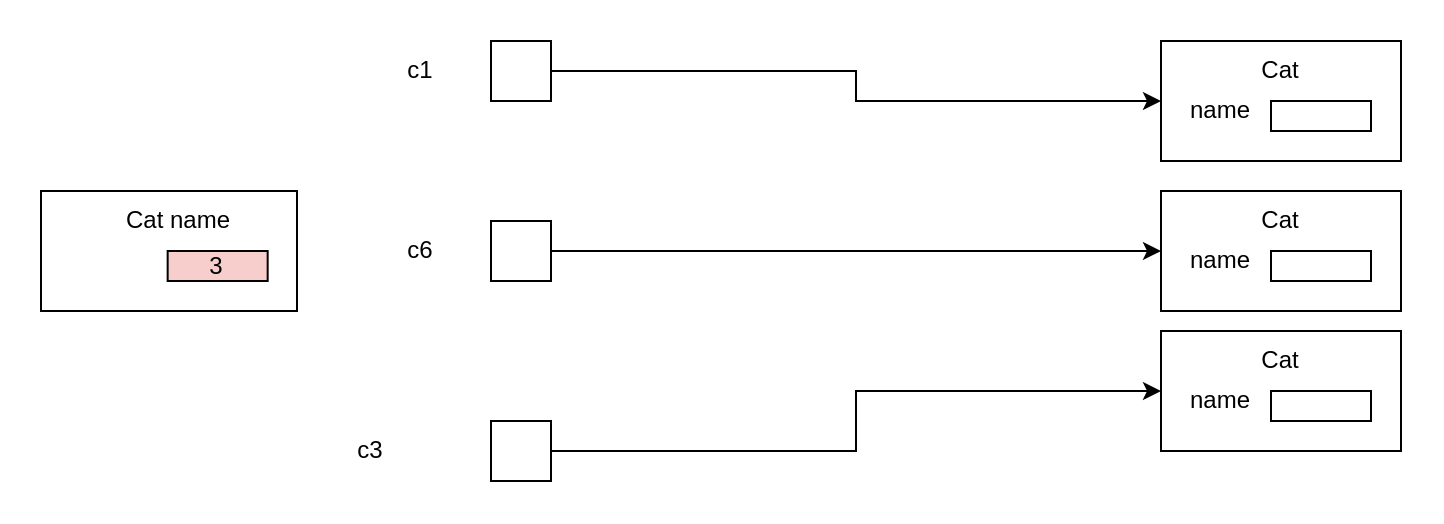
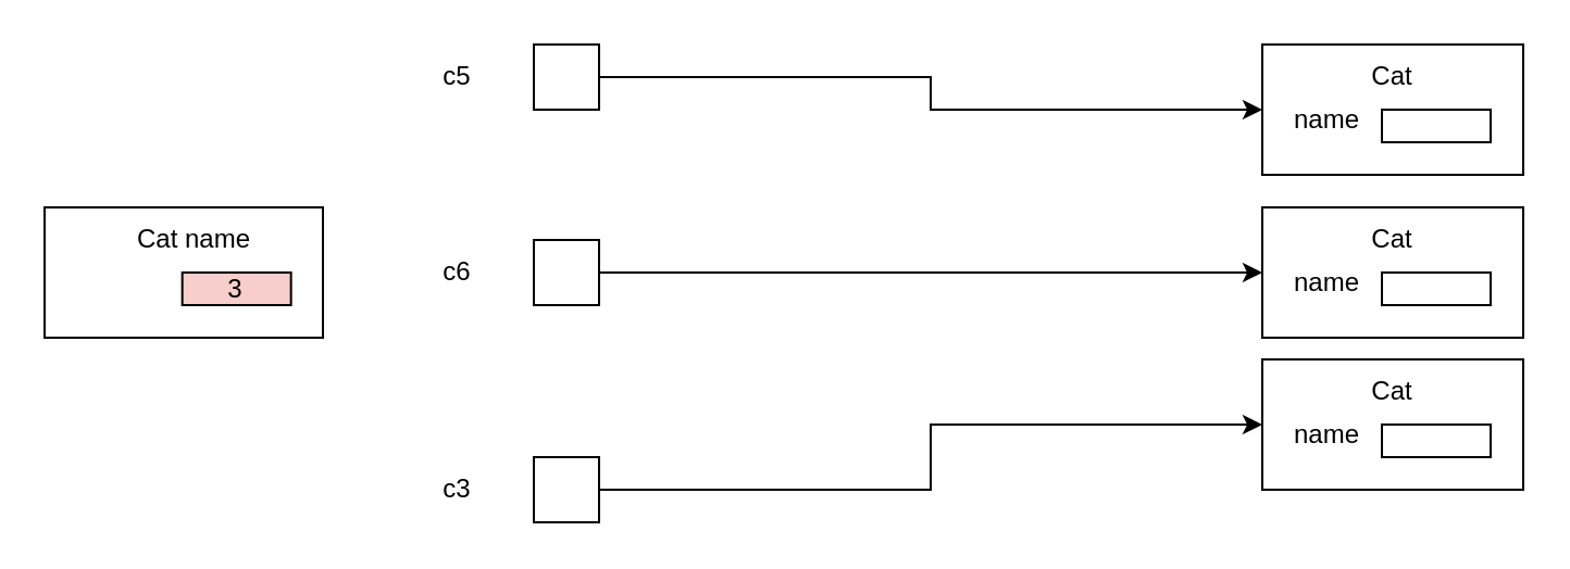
  <mxCell id="0" />
  <mxCell id="1" parent="0" />
  <mxCell id="2" style="edgeStyle=orthogonalEdgeStyle;rounded=0;orthogonalLoop=1;jettySize=auto;html=1;entryX=0;entryY=0.5;entryDx=0;entryDy=0;" edge="1" parent="1" source="3" target="8"><mxGeometry relative="1" as="geometry" /></mxCell>
  <mxCell id="3" value="" style="rounded=0;whiteSpace=wrap;html=1;" vertex="1" parent="1"><mxGeometry x="245" y="20" width="30" height="30" as="geometry" /></mxCell>
  <mxCell id="4" style="edgeStyle=orthogonalEdgeStyle;rounded=0;orthogonalLoop=1;jettySize=auto;html=1;entryX=0;entryY=0.5;entryDx=0;entryDy=0;" edge="1" parent="1" source="5" target="12"><mxGeometry relative="1" as="geometry" /></mxCell>
  <mxCell id="5" value="" style="rounded=0;whiteSpace=wrap;html=1;" vertex="1" parent="1"><mxGeometry x="245" y="110" width="30" height="30" as="geometry" /></mxCell>
  <mxCell id="6" style="edgeStyle=orthogonalEdgeStyle;rounded=0;orthogonalLoop=1;jettySize=auto;html=1;entryX=0;entryY=0.5;entryDx=0;entryDy=0;" edge="1" parent="1" source="7" target="16"><mxGeometry relative="1" as="geometry" /></mxCell>
  <mxCell id="7" value="" style="rounded=0;whiteSpace=wrap;html=1;" vertex="1" parent="1"><mxGeometry x="245" y="210" width="30" height="30" as="geometry" /></mxCell>
  <mxCell id="8" value="" style="rounded=0;whiteSpace=wrap;html=1;" vertex="1" parent="1"><mxGeometry x="580" y="20" width="120" height="60" as="geometry" /></mxCell>
  <mxCell id="9" value="Cat" style="text;html=1;strokeColor=none;fillColor=none;align=center;verticalAlign=middle;whiteSpace=wrap;rounded=0;" vertex="1" parent="1"><mxGeometry x="620" y="25" width="40" height="20" as="geometry" /></mxCell>
  <mxCell id="10" value="name" style="text;html=1;strokeColor=none;fillColor=none;align=center;verticalAlign=middle;whiteSpace=wrap;rounded=0;" vertex="1" parent="1"><mxGeometry x="590" y="45" width="40" height="20" as="geometry" /></mxCell>
  <mxCell id="11" value="" style="rounded=0;whiteSpace=wrap;html=1;" vertex="1" parent="1"><mxGeometry x="635" y="50" width="50" height="15" as="geometry" /></mxCell>
  <mxCell id="12" value="" style="rounded=0;whiteSpace=wrap;html=1;" vertex="1" parent="1"><mxGeometry x="580" y="95" width="120" height="60" as="geometry" /></mxCell>
  <mxCell id="13" value="Cat" style="text;html=1;strokeColor=none;fillColor=none;align=center;verticalAlign=middle;whiteSpace=wrap;rounded=0;" vertex="1" parent="1"><mxGeometry x="620" y="100" width="40" height="20" as="geometry" /></mxCell>
  <mxCell id="14" value="name" style="text;html=1;strokeColor=none;fillColor=none;align=center;verticalAlign=middle;whiteSpace=wrap;rounded=0;" vertex="1" parent="1"><mxGeometry x="590" y="120" width="40" height="20" as="geometry" /></mxCell>
  <mxCell id="15" value="" style="rounded=0;whiteSpace=wrap;html=1;" vertex="1" parent="1"><mxGeometry x="635" y="125" width="50" height="15" as="geometry" /></mxCell>
  <mxCell id="16" value="" style="rounded=0;whiteSpace=wrap;html=1;" vertex="1" parent="1"><mxGeometry x="580" y="165" width="120" height="60" as="geometry" /></mxCell>
  <mxCell id="17" value="Cat" style="text;html=1;strokeColor=none;fillColor=none;align=center;verticalAlign=middle;whiteSpace=wrap;rounded=0;" vertex="1" parent="1"><mxGeometry x="620" y="170" width="40" height="20" as="geometry" /></mxCell>
  <mxCell id="18" value="name" style="text;html=1;strokeColor=none;fillColor=none;align=center;verticalAlign=middle;whiteSpace=wrap;rounded=0;" vertex="1" parent="1"><mxGeometry x="590" y="190" width="40" height="20" as="geometry" /></mxCell>
  <mxCell id="19" value="" style="rounded=0;whiteSpace=wrap;html=1;" vertex="1" parent="1"><mxGeometry x="635" y="195" width="50" height="15" as="geometry" /></mxCell>
- <mxCell id="20" value="c1" style="text;html=1;strokeColor=none;fillColor=none;align=center;verticalAlign=middle;whiteSpace=wrap;rounded=0;" vertex="1" parent="1"><mxGeometry x="190" y="25" width="40" height="20" as="geometry" /></mxCell>
+ <mxCell id="20" value="c5" style="text;html=1;strokeColor=none;fillColor=none;align=center;verticalAlign=middle;whiteSpace=wrap;rounded=0;" vertex="1" parent="1"><mxGeometry x="190" y="25" width="40" height="20" as="geometry" /></mxCell>
  <mxCell id="21" value="c6" style="text;html=1;strokeColor=none;fillColor=none;align=center;verticalAlign=middle;whiteSpace=wrap;rounded=0;" vertex="1" parent="1"><mxGeometry x="190" y="115" width="40" height="20" as="geometry" /></mxCell>
- <mxCell id="22" value="c3" style="text;html=1;strokeColor=none;fillColor=none;align=center;verticalAlign=middle;whiteSpace=wrap;rounded=0;" vertex="1" parent="1"><mxGeometry x="165" y="215" width="40" height="20" as="geometry" /></mxCell>
+ <mxCell id="22" value="c3" style="text;html=1;strokeColor=none;fillColor=none;align=center;verticalAlign=middle;whiteSpace=wrap;rounded=0;" vertex="1" parent="1"><mxGeometry x="190" y="215" width="40" height="20" as="geometry" /></mxCell>
  <mxCell id="23" value="" style="rounded=0;whiteSpace=wrap;html=1;" vertex="1" parent="1"><mxGeometry x="20" y="95" width="128" height="60" as="geometry" /></mxCell>
  <mxCell id="24" value="Cat name" style="text;html=1;strokeColor=none;fillColor=none;align=center;verticalAlign=middle;whiteSpace=wrap;rounded=0;" vertex="1" parent="1"><mxGeometry x="57.5" y="100" width="62" height="20" as="geometry" /></mxCell>
  <mxCell id="25" value="3" style="rounded=0;whiteSpace=wrap;html=1;fillColor=#f8cecc;" vertex="1" parent="1"><mxGeometry x="83.333" y="125" width="50" height="15" as="geometry" /></mxCell>
